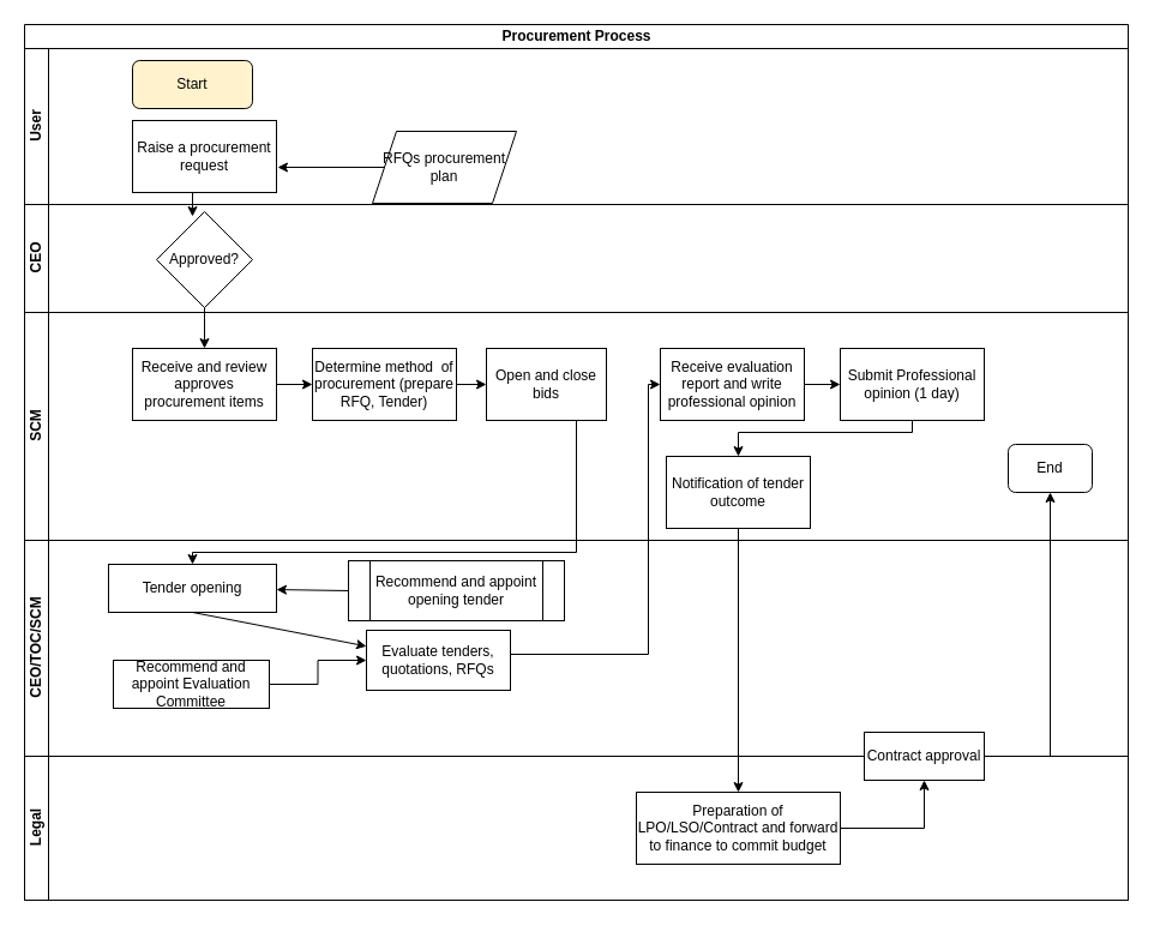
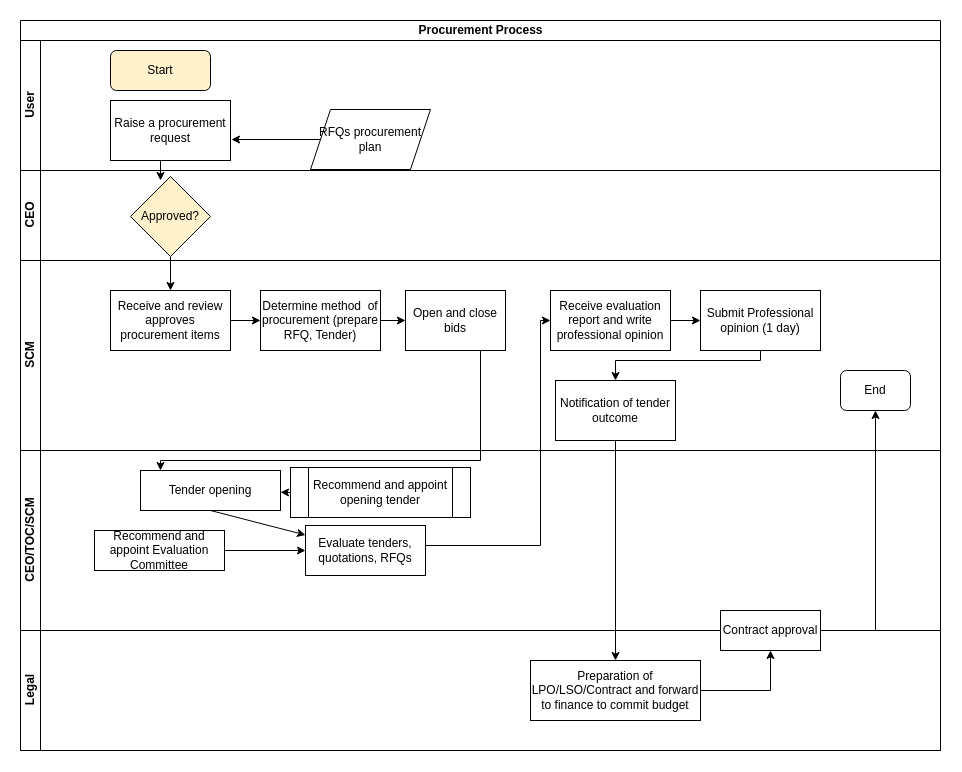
  <mxCell id="0" />
  <mxCell id="1" parent="0" />
  <mxCell id="2" value="" style="edgeStyle=orthogonalEdgeStyle;rounded=0;orthogonalLoop=1;jettySize=auto;html=1;exitX=0.5;exitY=1;exitDx=0;exitDy=0;" edge="1" parent="1" source="6"><mxGeometry relative="1" as="geometry"><mxPoint x="280" y="210" as="sourcePoint" /><mxPoint x="160" y="180" as="targetPoint" /></mxGeometry></mxCell>
  <mxCell id="3" value="Procurement Process" style="swimlane;html=1;childLayout=stackLayout;resizeParent=1;resizeParentMax=0;horizontal=1;startSize=20;horizontalStack=0;" vertex="1" parent="1"><mxGeometry x="20" y="20" width="920" height="730" as="geometry" /></mxCell>
  <mxCell id="4" value="User" style="swimlane;html=1;startSize=20;horizontal=0;" vertex="1" parent="3"><mxGeometry y="20" width="920" height="130" as="geometry" /></mxCell>
  <mxCell id="5" value="Start" style="rounded=1;whiteSpace=wrap;html=1;fillColor=#fff2cc;" vertex="1" parent="4"><mxGeometry x="90" y="10" width="100" height="40" as="geometry" /></mxCell>
  <mxCell id="6" value="Raise a procurement request" style="rounded=0;whiteSpace=wrap;html=1;" vertex="1" parent="4"><mxGeometry x="90" y="60" width="120" height="60" as="geometry" /></mxCell>
  <mxCell id="7" value="" style="edgeStyle=orthogonalEdgeStyle;rounded=0;orthogonalLoop=1;jettySize=auto;html=1;entryX=1.008;entryY=0.65;entryDx=0;entryDy=0;entryPerimeter=0;exitX=0;exitY=0.5;exitDx=0;exitDy=0;" edge="1" parent="4" source="8" target="6"><mxGeometry relative="1" as="geometry"><mxPoint x="240" y="150" as="sourcePoint" /></mxGeometry></mxCell>
  <mxCell id="8" value="RFQs procurement plan" style="shape=parallelogram;perimeter=parallelogramPerimeter;whiteSpace=wrap;html=1;fixedSize=1;rounded=0;" vertex="1" parent="4"><mxGeometry x="290" y="69" width="120" height="60" as="geometry" /></mxCell>
  <mxCell id="9" value="CEO" style="swimlane;html=1;startSize=20;horizontal=0;" vertex="1" parent="3"><mxGeometry y="150" width="920" height="90" as="geometry" /></mxCell>
- <mxCell id="10" value="Approved?" style="rhombus;whiteSpace=wrap;html=1;rounded=0;" vertex="1" parent="9"><mxGeometry x="110" y="6" width="80" height="80" as="geometry" /></mxCell>
+ <mxCell id="10" value="Approved?" style="rhombus;whiteSpace=wrap;html=1;rounded=0;fillColor=#fff2cc;" vertex="1" parent="9"><mxGeometry x="110" y="6" width="80" height="80" as="geometry" /></mxCell>
  <mxCell id="11" value="SCM" style="swimlane;html=1;startSize=20;horizontal=0;" vertex="1" parent="3"><mxGeometry y="240" width="920" height="190" as="geometry" /></mxCell>
  <mxCell id="12" value="Open and close bids" style="whiteSpace=wrap;html=1;rounded=0;" vertex="1" parent="11"><mxGeometry x="385" y="30" width="100" height="60" as="geometry" /></mxCell>
  <mxCell id="13" value="Determine method&amp;nbsp; of procurement (prepare RFQ, Tender)" style="whiteSpace=wrap;html=1;rounded=0;" vertex="1" parent="11"><mxGeometry x="240" y="30" width="120" height="60" as="geometry" /></mxCell>
  <mxCell id="14" value="Receive and review approves procurement items" style="whiteSpace=wrap;html=1;rounded=0;" vertex="1" parent="11"><mxGeometry x="90" y="30" width="120" height="60" as="geometry" /></mxCell>
  <mxCell id="15" value="" style="edgeStyle=orthogonalEdgeStyle;rounded=0;orthogonalLoop=1;jettySize=auto;html=1;" edge="1" parent="11" source="14" target="13"><mxGeometry relative="1" as="geometry" /></mxCell>
  <mxCell id="16" value="" style="edgeStyle=orthogonalEdgeStyle;rounded=0;orthogonalLoop=1;jettySize=auto;html=1;" edge="1" parent="11" source="13" target="12"><mxGeometry relative="1" as="geometry" /></mxCell>
  <mxCell id="17" value="Receive evaluation report and write professional opinion" style="whiteSpace=wrap;html=1;rounded=0;" vertex="1" parent="11"><mxGeometry x="530" y="30" width="120" height="60" as="geometry" /></mxCell>
  <mxCell id="18" value="" style="edgeStyle=orthogonalEdgeStyle;rounded=0;orthogonalLoop=1;jettySize=auto;html=1;" edge="1" parent="11" source="17" target="19"><mxGeometry relative="1" as="geometry" /></mxCell>
  <mxCell id="19" value="Submit Professional opinion (1 day)" style="whiteSpace=wrap;html=1;rounded=0;" vertex="1" parent="11"><mxGeometry x="680" y="30" width="120" height="60" as="geometry" /></mxCell>
  <mxCell id="20" value="" style="edgeStyle=orthogonalEdgeStyle;rounded=0;orthogonalLoop=1;jettySize=auto;html=1;" edge="1" parent="11" source="19" target="22"><mxGeometry relative="1" as="geometry"><Array as="points"><mxPoint x="740" y="100" /><mxPoint x="595" y="100" /></Array></mxGeometry></mxCell>
  <mxCell id="21" value="End" style="rounded=1;whiteSpace=wrap;html=1;" vertex="1" parent="11"><mxGeometry x="820" y="110" width="70" height="40" as="geometry" /></mxCell>
  <mxCell id="22" value="Notification of tender outcome" style="whiteSpace=wrap;html=1;rounded=0;" vertex="1" parent="11"><mxGeometry x="535" y="120" width="120" height="60" as="geometry" /></mxCell>
  <mxCell id="23" value="CEO/TOC/SCM" style="swimlane;html=1;startSize=20;horizontal=0;" vertex="1" parent="3"><mxGeometry y="430" width="920" height="180" as="geometry" /></mxCell>
- <mxCell id="24" value="Tender opening" style="whiteSpace=wrap;html=1;rounded=0;" vertex="1" parent="23"><mxGeometry x="70" y="20" width="140" height="40" as="geometry" /></mxCell>
+ <mxCell id="24" value="Tender opening" style="whiteSpace=wrap;html=1;rounded=0;" vertex="1" parent="23"><mxGeometry x="120" y="20" width="140" height="40" as="geometry" /></mxCell>
  <mxCell id="25" value="Recommend and appoint opening tender" style="shape=process;whiteSpace=wrap;html=1;backgroundOutline=1;" vertex="1" parent="23"><mxGeometry x="270" y="17" width="180" height="50" as="geometry" /></mxCell>
- <mxCell id="26" value="Recommend and appoint Evaluation Committee" style="whiteSpace=wrap;html=1;rounded=0;" vertex="1" parent="23"><mxGeometry x="74" y="100" width="130" height="40" as="geometry" /></mxCell>
+ <mxCell id="26" value="Recommend and appoint Evaluation Committee" style="whiteSpace=wrap;html=1;rounded=0;" vertex="1" parent="23"><mxGeometry x="74" y="80" width="130" height="40" as="geometry" /></mxCell>
  <mxCell id="27" value="" style="endArrow=classic;html=1;exitX=0.5;exitY=1;exitDx=0;exitDy=0;" edge="1" parent="23" source="24" target="35"><mxGeometry width="50" height="50" relative="1" as="geometry"><mxPoint x="300" y="100" as="sourcePoint" /><mxPoint x="350" y="50" as="targetPoint" /></mxGeometry></mxCell>
  <mxCell id="28" value="" style="endArrow=classic;html=1;exitX=0;exitY=0.5;exitDx=0;exitDy=0;" edge="1" parent="23" source="25" target="24"><mxGeometry width="50" height="50" relative="1" as="geometry"><mxPoint x="490" y="110" as="sourcePoint" /><mxPoint x="540" y="60" as="targetPoint" /></mxGeometry></mxCell>
  <mxCell id="29" value="Legal" style="swimlane;html=1;startSize=20;horizontal=0;" vertex="1" parent="3"><mxGeometry y="610" width="920" height="120" as="geometry" /></mxCell>
  <mxCell id="30" value="Preparation of LPO/LSO/Contract and forward to finance to commit budget" style="whiteSpace=wrap;html=1;rounded=0;" vertex="1" parent="29"><mxGeometry x="510" y="30" width="170" height="60" as="geometry" /></mxCell>
  <mxCell id="31" value="" style="edgeStyle=orthogonalEdgeStyle;rounded=0;orthogonalLoop=1;jettySize=auto;html=1;" edge="1" parent="3" source="10" target="14"><mxGeometry relative="1" as="geometry" /></mxCell>
  <mxCell id="32" value="" style="edgeStyle=orthogonalEdgeStyle;rounded=0;orthogonalLoop=1;jettySize=auto;html=1;" edge="1" parent="3" source="12" target="24"><mxGeometry relative="1" as="geometry"><Array as="points"><mxPoint x="460" y="440" /><mxPoint x="140" y="440" /></Array></mxGeometry></mxCell>
  <mxCell id="33" value="" style="edgeStyle=orthogonalEdgeStyle;rounded=0;orthogonalLoop=1;jettySize=auto;html=1;" edge="1" parent="3" source="22" target="30"><mxGeometry relative="1" as="geometry" /></mxCell>
  <mxCell id="34" value="" style="edgeStyle=orthogonalEdgeStyle;rounded=0;orthogonalLoop=1;jettySize=auto;html=1;" edge="1" parent="1" source="35" target="17"><mxGeometry relative="1" as="geometry"><Array as="points"><mxPoint x="540" y="545" /><mxPoint x="540" y="320" /></Array></mxGeometry></mxCell>
  <mxCell id="35" value="Evaluate tenders, quotations, RFQs" style="whiteSpace=wrap;html=1;rounded=0;" vertex="1" parent="1"><mxGeometry x="305" y="525" width="120" height="50" as="geometry" /></mxCell>
  <mxCell id="36" value="" style="edgeStyle=orthogonalEdgeStyle;rounded=0;orthogonalLoop=1;jettySize=auto;html=1;" edge="1" parent="1" source="26" target="35"><mxGeometry relative="1" as="geometry" /></mxCell>
  <mxCell id="37" value="" style="edgeStyle=orthogonalEdgeStyle;rounded=0;orthogonalLoop=1;jettySize=auto;html=1;entryX=0.5;entryY=1;entryDx=0;entryDy=0;" edge="1" parent="1" source="38" target="21"><mxGeometry relative="1" as="geometry"><mxPoint x="900" y="630" as="targetPoint" /></mxGeometry></mxCell>
  <mxCell id="38" value="Contract approval" style="whiteSpace=wrap;html=1;rounded=0;" vertex="1" parent="1"><mxGeometry x="720" y="610" width="100" height="40" as="geometry" /></mxCell>
  <mxCell id="39" value="" style="edgeStyle=orthogonalEdgeStyle;rounded=0;orthogonalLoop=1;jettySize=auto;html=1;" edge="1" parent="1" source="30" target="38"><mxGeometry relative="1" as="geometry" /></mxCell>
